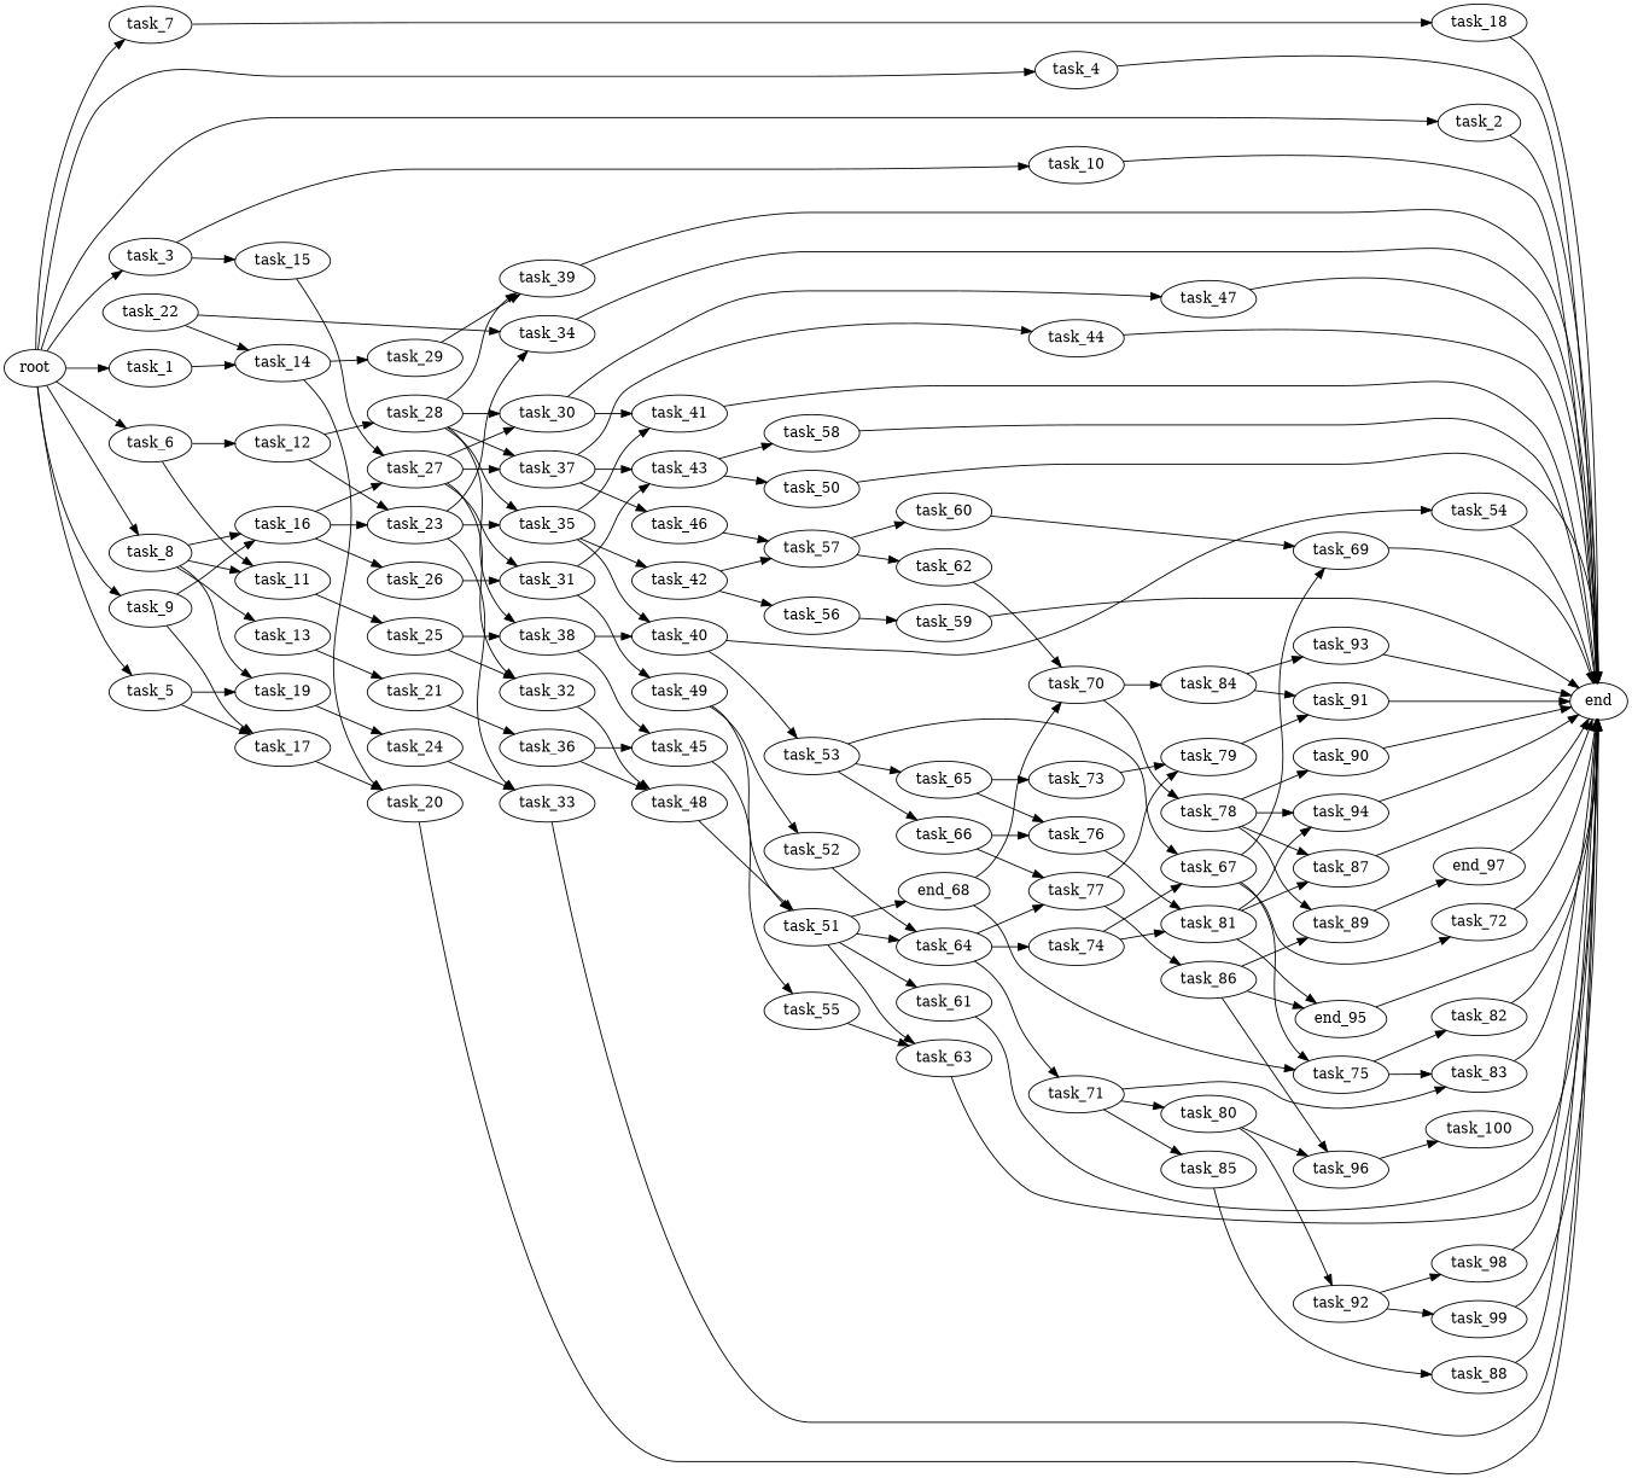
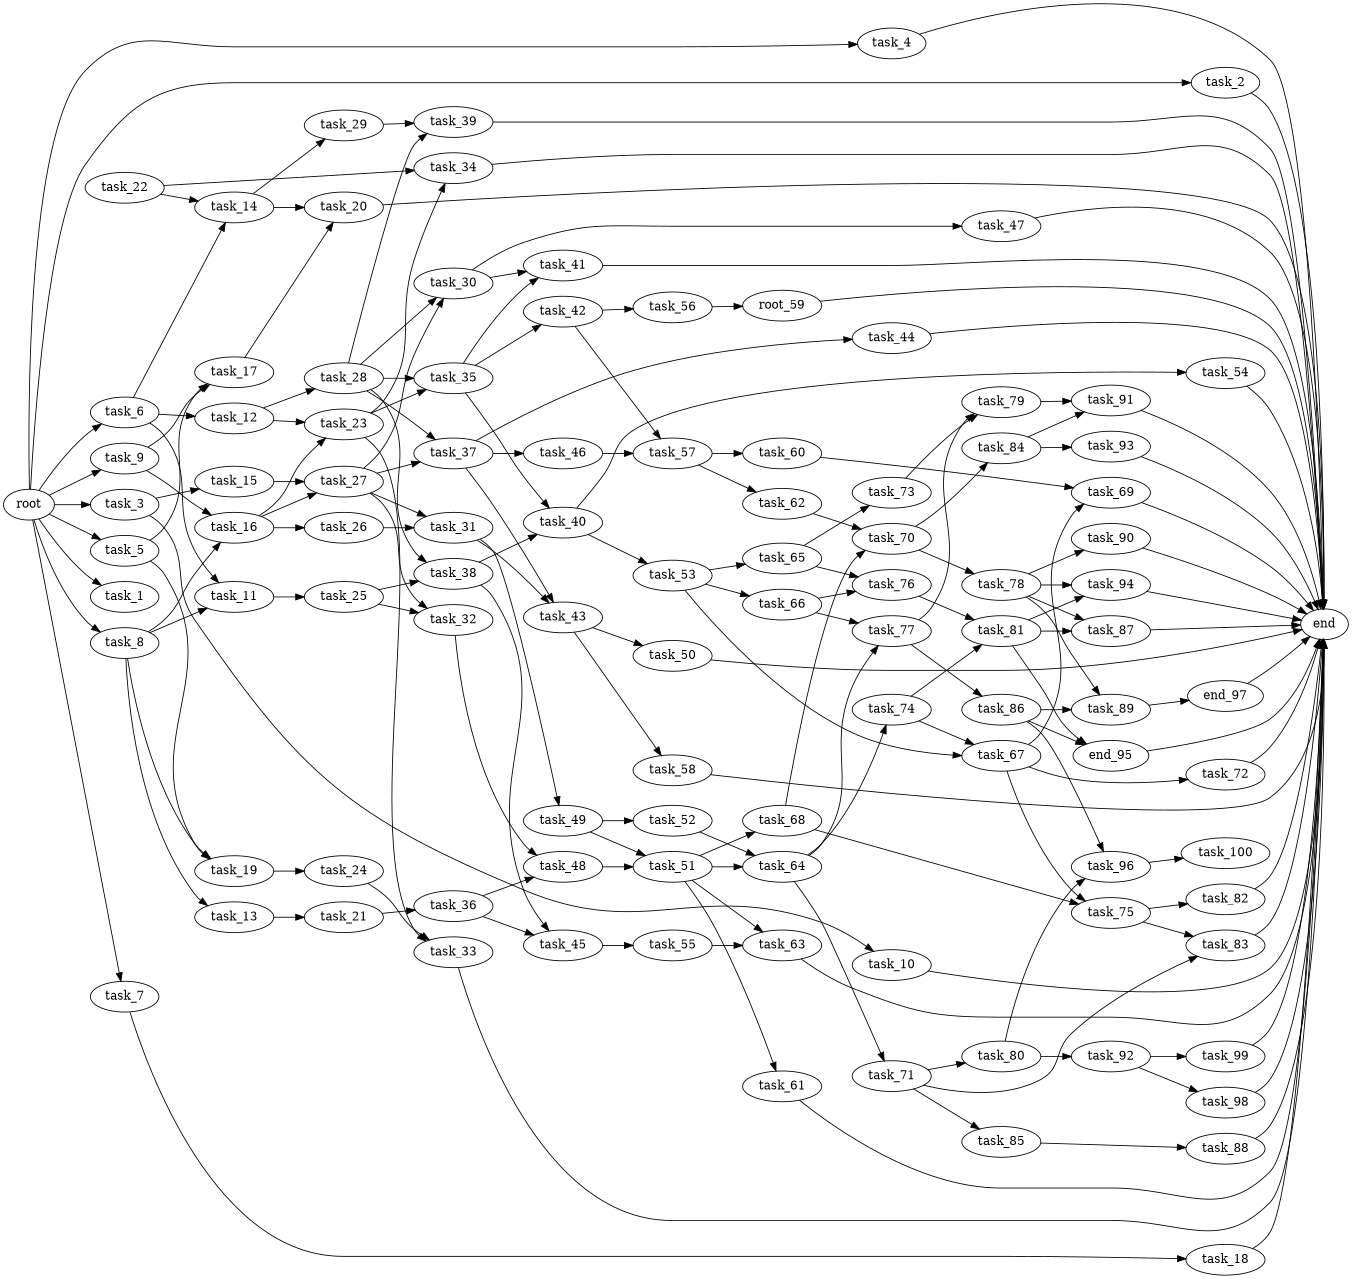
  digraph {
    rankdir=LR
    task_19
    task_24
    task_33
    task_53
    task_67
    task_66
    task_65
    task_69
    task_72
    task_75
    task_76
    task_77
    task_73
    end
    task_25
    task_32
    task_38
    task_48
    task_45
    task_40
    task_51
    task_61
-   task_68 [label=end_68]
+   task_68
    task_63
    task_64
    task_70
    task_74
    task_71
-   task_59
+   task_59 [label=root_59]
    task_6
    task_11
    task_12
    task_28
    task_23
    root
    task_3
    task_9
    task_8
    task_7
    task_1
    task_5
    task_4
    task_2
    task_15
    task_10
    task_17
    task_16
    task_13
    task_18
    task_14
    task_27
    task_60
    task_81
    n54 [label=end_95]
    task_94
    task_87
    task_84
    task_93
    task_91
    task_86
    task_89
    task_96
    n63 [label=end_97]
    task_100
    task_54
    task_36
    task_55
    task_58
    task_62
    task_78
    task_57
    task_22
    task_34
    task_35
    task_37
    task_30
    task_39
    task_41
    task_42
    task_43
    task_44
    task_46
    task_47
    task_90
    task_50
    task_20
    task_26
    task_83
    task_82
    task_88
    task_21
    task_56
    task_29
    task_85
    task_98
    task_52
    task_31
    task_49
    task_79
    task_92
    task_99
    task_80
    task_19 -> task_24
    task_24 -> task_33
    task_33 -> end
    task_53 -> task_67
    task_53 -> task_66
    task_53 -> task_65
    task_67 -> task_69
    task_67 -> task_72
    task_67 -> task_75
    task_66 -> task_76
    task_66 -> task_77
    task_65 -> task_76
    task_65 -> task_73
    task_69 -> end
    task_72 -> end
    task_75 -> task_83
    task_75 -> task_82
    task_76 -> task_81
    task_77 -> task_86
    task_77 -> task_79
    task_73 -> task_79
    task_25 -> task_32
    task_25 -> task_38
    task_32 -> task_48
    task_38 -> task_45
    task_38 -> task_40
    task_48 -> task_51
    task_45 -> task_55
    task_40 -> task_53
    task_40 -> task_54
    task_51 -> task_61
    task_51 -> task_68
    task_51 -> task_63
    task_51 -> task_64
    task_61 -> end
    task_68 -> task_75
    task_68 -> task_70
    task_63 -> end
    task_64 -> task_77
    task_64 -> task_74
    task_64 -> task_71
    task_70 -> task_84
    task_70 -> task_78
    task_74 -> task_67
    task_74 -> task_81
    task_71 -> task_83
    task_71 -> task_85
    task_71 -> task_80
    task_59 -> end
    task_6 -> task_11
    task_6 -> task_12
    task_11 -> task_25
    task_12 -> task_28
    task_12 -> task_23
    task_28 -> task_38
    task_28 -> task_35
    task_28 -> task_37
    task_28 -> task_30
    task_28 -> task_39
    task_23 -> task_33
    task_23 -> task_34
    task_23 -> task_35
    root -> task_6
    root -> task_3
    root -> task_9
    root -> task_8
    root -> task_7
    root -> task_1
    root -> task_5
    root -> task_4
    root -> task_2
    task_3 -> task_15
    task_3 -> task_10
    task_9 -> task_17
    task_9 -> task_16
    task_8 -> task_19
    task_8 -> task_11
    task_8 -> task_16
    task_8 -> task_13
    task_7 -> task_18
-   task_1 -> task_14
+   task_6 -> task_14
    task_5 -> task_19
    task_5 -> task_17
    task_4 -> end
    task_2 -> end
    task_15 -> task_27
    task_10 -> end
    task_17 -> task_20
    task_16 -> task_23
    task_16 -> task_27
    task_16 -> task_26
    task_13 -> task_21
    task_18 -> end
    task_14 -> task_20
    task_14 -> task_29
    task_27 -> task_32
    task_27 -> task_37
    task_27 -> task_30
    task_27 -> task_31
    task_60 -> task_69
    task_81 -> n54
    task_81 -> task_94
    task_81 -> task_87
    n54 -> end
    task_94 -> end
    task_87 -> end
    task_84 -> task_93
    task_84 -> task_91
    task_93 -> end
    task_91 -> end
    task_86 -> n54
    task_86 -> task_89
    task_86 -> task_96
    task_89 -> n63
    task_96 -> task_100
    n63 -> end
    task_54 -> end
    task_36 -> task_48
    task_36 -> task_45
    task_55 -> task_63
    task_58 -> end
    task_62 -> task_70
    task_78 -> task_94
    task_78 -> task_87
    task_78 -> task_89
    task_78 -> task_90
    task_57 -> task_60
    task_57 -> task_62
    task_22 -> task_14
    task_22 -> task_34
    task_34 -> end
    task_35 -> task_40
    task_35 -> task_41
    task_35 -> task_42
    task_37 -> task_43
    task_37 -> task_44
    task_37 -> task_46
    task_30 -> task_41
    task_30 -> task_47
    task_39 -> end
    task_41 -> end
    task_42 -> task_57
    task_42 -> task_56
    task_43 -> task_58
    task_43 -> task_50
    task_44 -> end
    task_46 -> task_57
    task_47 -> end
    task_90 -> end
    task_50 -> end
    task_20 -> end
    task_26 -> task_31
    task_83 -> end
    task_82 -> end
    task_88 -> end
    task_21 -> task_36
    task_56 -> task_59
    task_29 -> task_39
    task_85 -> task_88
    task_98 -> end
    task_52 -> task_64
    task_31 -> task_43
    task_31 -> task_49
    task_49 -> task_51
    task_49 -> task_52
    task_79 -> task_91
    task_92 -> task_98
    task_92 -> task_99
    task_99 -> end
    task_80 -> task_96
    task_80 -> task_92
  }
